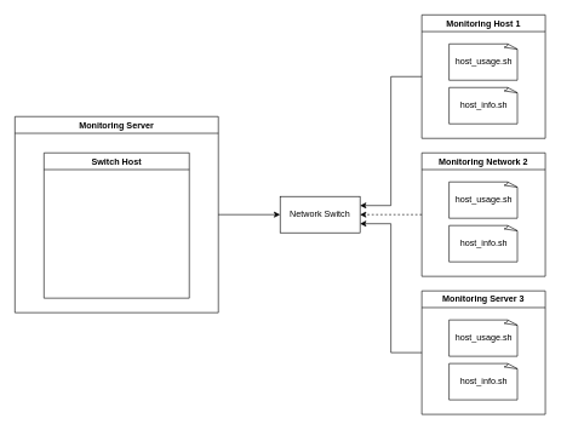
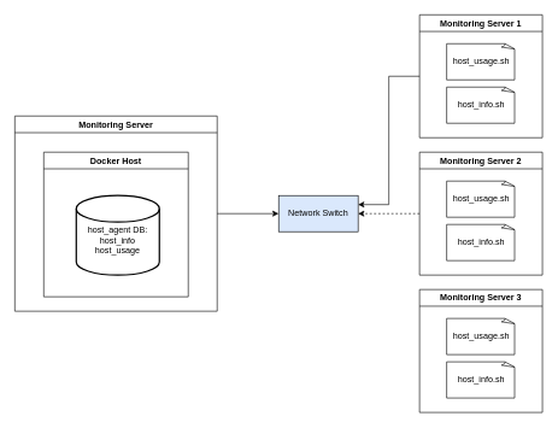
  <mxCell id="0" />
  <mxCell id="1" parent="0" />
  <mxCell id="2" style="edgeStyle=orthogonalEdgeStyle;rounded=0;orthogonalLoop=1;jettySize=auto;html=1;exitX=1;exitY=0.5;exitDx=0;exitDy=0;entryX=0;entryY=0.5;entryDx=0;entryDy=0;" edge="1" parent="1" source="3" target="6"><mxGeometry relative="1" as="geometry" /></mxCell>
  <mxCell id="3" value="Monitoring Server" style="swimlane;whiteSpace=wrap;html=1;" vertex="1" parent="1"><mxGeometry x="20" y="160" width="280" height="270" as="geometry" /></mxCell>
- <mxCell id="4" value="Switch Host" style="swimlane;whiteSpace=wrap;html=1;" vertex="1" parent="3"><mxGeometry x="40" y="50" width="200" height="200" as="geometry" /></mxCell>
- <mxCell id="6" value="Network Switch" style="html=1;whiteSpace=wrap;" vertex="1" parent="1"><mxGeometry x="385" y="270" width="110" height="50" as="geometry" /></mxCell>
+ <mxCell id="4" value="Docker Host" style="swimlane;whiteSpace=wrap;html=1;" vertex="1" parent="3"><mxGeometry x="40" y="50" width="200" height="200" as="geometry" /></mxCell>
+ <mxCell id="5" value="&lt;br&gt;host_agent DB:&lt;br&gt;host_info&lt;br&gt;host_usage" style="strokeWidth=2;html=1;shape=mxgraph.flowchart.database;whiteSpace=wrap;" vertex="1" parent="4"><mxGeometry x="45" y="60" width="115" height="110" as="geometry" /></mxCell>
+ <mxCell id="6" value="Network Switch" style="html=1;whiteSpace=wrap;fillColor=#dae8fc;" vertex="1" parent="1"><mxGeometry x="385" y="270" width="110" height="50" as="geometry" /></mxCell>
  <mxCell id="7" style="edgeStyle=orthogonalEdgeStyle;rounded=0;orthogonalLoop=1;jettySize=auto;html=1;exitX=0;exitY=0.5;exitDx=0;exitDy=0;entryX=1;entryY=0.25;entryDx=0;entryDy=0;" edge="1" parent="1" source="8" target="6"><mxGeometry relative="1" as="geometry" /></mxCell>
- <mxCell id="8" value="Monitoring Host 1" style="swimlane;whiteSpace=wrap;html=1;" vertex="1" parent="1"><mxGeometry x="580" y="20" width="170" height="170" as="geometry" /></mxCell>
+ <mxCell id="8" value="Monitoring Server 1" style="swimlane;whiteSpace=wrap;html=1;" vertex="1" parent="1"><mxGeometry x="580" y="20" width="170" height="170" as="geometry" /></mxCell>
  <mxCell id="9" value="host_usage.sh" style="whiteSpace=wrap;html=1;shape=mxgraph.basic.document" vertex="1" parent="8"><mxGeometry x="37.5" y="40" width="95" height="50" as="geometry" /></mxCell>
  <mxCell id="10" value="host_info.sh" style="whiteSpace=wrap;html=1;shape=mxgraph.basic.document" vertex="1" parent="8"><mxGeometry x="37.5" y="100" width="95" height="50" as="geometry" /></mxCell>
  <mxCell id="11" style="edgeStyle=orthogonalEdgeStyle;rounded=0;orthogonalLoop=1;jettySize=auto;html=1;exitX=0;exitY=0.5;exitDx=0;exitDy=0;entryX=1;entryY=0.5;entryDx=0;entryDy=0;dashed=1;" edge="1" parent="1" source="12" target="6"><mxGeometry relative="1" as="geometry"><mxPoint x="500" y="295" as="targetPoint" /></mxGeometry></mxCell>
- <mxCell id="12" value="Monitoring Network 2" style="swimlane;whiteSpace=wrap;html=1;" vertex="1" parent="1"><mxGeometry x="580" y="210" width="170" height="170" as="geometry" /></mxCell>
+ <mxCell id="12" value="Monitoring Server 2" style="swimlane;whiteSpace=wrap;html=1;" vertex="1" parent="1"><mxGeometry x="580" y="210" width="170" height="170" as="geometry" /></mxCell>
  <mxCell id="13" value="host_usage.sh" style="whiteSpace=wrap;html=1;shape=mxgraph.basic.document" vertex="1" parent="12"><mxGeometry x="37.5" y="40" width="95" height="50" as="geometry" /></mxCell>
  <mxCell id="14" value="host_info.sh" style="whiteSpace=wrap;html=1;shape=mxgraph.basic.document" vertex="1" parent="12"><mxGeometry x="37.5" y="100" width="95" height="50" as="geometry" /></mxCell>
- <mxCell id="15" style="edgeStyle=orthogonalEdgeStyle;rounded=0;orthogonalLoop=1;jettySize=auto;html=1;exitX=0;exitY=0.5;exitDx=0;exitDy=0;entryX=1;entryY=0.75;entryDx=0;entryDy=0;" edge="1" parent="1" source="16" target="6"><mxGeometry relative="1" as="geometry" /></mxCell>
  <mxCell id="16" value="Monitoring Server 3" style="swimlane;whiteSpace=wrap;html=1;" vertex="1" parent="1"><mxGeometry x="580" y="400" width="170" height="170" as="geometry" /></mxCell>
  <mxCell id="17" value="host_usage.sh" style="whiteSpace=wrap;html=1;shape=mxgraph.basic.document" vertex="1" parent="16"><mxGeometry x="37.5" y="40" width="95" height="50" as="geometry" /></mxCell>
  <mxCell id="18" value="host_info.sh" style="whiteSpace=wrap;html=1;shape=mxgraph.basic.document" vertex="1" parent="16"><mxGeometry x="37.5" y="100" width="95" height="50" as="geometry" /></mxCell>
